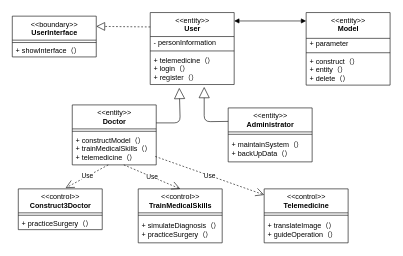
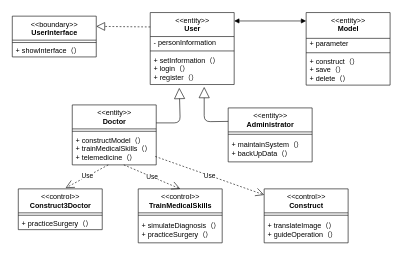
  <mxCell id="0" />
  <mxCell id="1" parent="0" />
  <mxCell id="2" value="&amp;lt;&amp;lt;entity&amp;gt;&amp;gt;&lt;br&gt;&lt;b&gt;Doctor&lt;/b&gt;" style="swimlane;fontStyle=0;align=center;verticalAlign=top;childLayout=stackLayout;horizontal=1;startSize=40;horizontalStack=0;resizeParent=1;resizeParentMax=0;resizeLast=0;collapsible=0;marginBottom=0;html=1;" vertex="1" parent="1"><mxGeometry x="120" y="174" width="140" height="100" as="geometry" /></mxCell>
  <mxCell id="3" value="" style="line;strokeWidth=1;fillColor=none;align=left;verticalAlign=middle;spacingTop=-1;spacingLeft=3;spacingRight=3;rotatable=0;labelPosition=right;points=[];portConstraint=eastwest;" vertex="1" parent="2"><mxGeometry y="40" width="140" height="8" as="geometry" /></mxCell>
  <mxCell id="4" value="+ constructModel（）&lt;br&gt;+ trainMedicalSkills（）&lt;br&gt;+ telemedicine（）" style="text;html=1;strokeColor=none;fillColor=none;align=left;verticalAlign=middle;spacingLeft=4;spacingRight=4;overflow=hidden;rotatable=0;points=[[0,0.5],[1,0.5]];portConstraint=eastwest;" vertex="1" parent="2"><mxGeometry y="48" width="140" height="52" as="geometry" /></mxCell>
  <mxCell id="5" value="&amp;lt;&amp;lt;entity&amp;gt;&amp;gt;&lt;br&gt;&lt;b&gt;Administrator&lt;/b&gt;" style="swimlane;fontStyle=0;align=center;verticalAlign=top;childLayout=stackLayout;horizontal=1;startSize=40;horizontalStack=0;resizeParent=1;resizeParentMax=0;resizeLast=0;collapsible=0;marginBottom=0;html=1;" vertex="1" parent="1"><mxGeometry x="380" y="179" width="140" height="90" as="geometry" /></mxCell>
  <mxCell id="6" value="" style="line;strokeWidth=1;fillColor=none;align=left;verticalAlign=middle;spacingTop=-1;spacingLeft=3;spacingRight=3;rotatable=0;labelPosition=right;points=[];portConstraint=eastwest;" vertex="1" parent="5"><mxGeometry y="40" width="140" height="8" as="geometry" /></mxCell>
  <mxCell id="7" value="+ maintainSystem（）&lt;br&gt;+ backUpData（）" style="text;html=1;strokeColor=none;fillColor=none;align=left;verticalAlign=middle;spacingLeft=4;spacingRight=4;overflow=hidden;rotatable=0;points=[[0,0.5],[1,0.5]];portConstraint=eastwest;" vertex="1" parent="5"><mxGeometry y="48" width="140" height="42" as="geometry" /></mxCell>
  <mxCell id="8" value="&amp;lt;&amp;lt;entity&amp;gt;&amp;gt;&lt;br&gt;&lt;b&gt;Model&lt;/b&gt;" style="swimlane;fontStyle=0;align=center;verticalAlign=top;childLayout=stackLayout;horizontal=1;startSize=43;horizontalStack=0;resizeParent=1;resizeParentMax=0;resizeLast=0;collapsible=0;marginBottom=0;html=1;" vertex="1" parent="1"><mxGeometry x="510" y="20" width="140" height="121" as="geometry" /></mxCell>
  <mxCell id="9" value="+ parameter" style="text;html=1;strokeColor=none;fillColor=none;align=left;verticalAlign=middle;spacingLeft=4;spacingRight=4;overflow=hidden;rotatable=0;points=[[0,0.5],[1,0.5]];portConstraint=eastwest;" vertex="1" parent="8"><mxGeometry y="43" width="140" height="20" as="geometry" /></mxCell>
  <mxCell id="10" value="" style="line;strokeWidth=1;fillColor=none;align=left;verticalAlign=middle;spacingTop=-1;spacingLeft=3;spacingRight=3;rotatable=0;labelPosition=right;points=[];portConstraint=eastwest;" vertex="1" parent="8"><mxGeometry y="63" width="140" height="8" as="geometry" /></mxCell>
- <mxCell id="11" value="+ construct（）&lt;br&gt;+ entity（）&lt;br&gt;+ delete（）" style="text;html=1;strokeColor=none;fillColor=none;align=left;verticalAlign=middle;spacingLeft=4;spacingRight=4;overflow=hidden;rotatable=0;points=[[0,0.5],[1,0.5]];portConstraint=eastwest;" vertex="1" parent="8"><mxGeometry y="71" width="140" height="50" as="geometry" /></mxCell>
+ <mxCell id="11" value="+ construct（）&lt;br&gt;+ save（）&lt;br&gt;+ delete（）" style="text;html=1;strokeColor=none;fillColor=none;align=left;verticalAlign=middle;spacingLeft=4;spacingRight=4;overflow=hidden;rotatable=0;points=[[0,0.5],[1,0.5]];portConstraint=eastwest;" vertex="1" parent="8"><mxGeometry y="71" width="140" height="50" as="geometry" /></mxCell>
  <mxCell id="12" value="&amp;lt;&amp;lt;control&amp;gt;&amp;gt;&lt;br&gt;&lt;b&gt;TrainMedicalSkills&lt;/b&gt;" style="swimlane;fontStyle=0;align=center;verticalAlign=top;childLayout=stackLayout;horizontal=1;startSize=40;horizontalStack=0;resizeParent=1;resizeParentMax=0;resizeLast=0;collapsible=0;marginBottom=0;html=1;" vertex="1" parent="1"><mxGeometry x="230" y="314" width="140" height="90" as="geometry" /></mxCell>
  <mxCell id="13" value="" style="line;strokeWidth=1;fillColor=none;align=left;verticalAlign=middle;spacingTop=-1;spacingLeft=3;spacingRight=3;rotatable=0;labelPosition=right;points=[];portConstraint=eastwest;" vertex="1" parent="12"><mxGeometry y="40" width="140" height="8" as="geometry" /></mxCell>
  <mxCell id="14" value="+ simulateDiagnosis（）&lt;br&gt;+ practiceSurgery（）" style="text;html=1;strokeColor=none;fillColor=none;align=left;verticalAlign=middle;spacingLeft=4;spacingRight=4;overflow=hidden;rotatable=0;points=[[0,0.5],[1,0.5]];portConstraint=eastwest;" vertex="1" parent="12"><mxGeometry y="48" width="140" height="42" as="geometry" /></mxCell>
  <mxCell id="15" value="&amp;lt;&amp;lt;boundary&amp;gt;&amp;gt;&lt;br&gt;&lt;b&gt;UserInterface&lt;/b&gt;" style="swimlane;fontStyle=0;align=center;verticalAlign=top;childLayout=stackLayout;horizontal=1;startSize=40;horizontalStack=0;resizeParent=1;resizeParentMax=0;resizeLast=0;collapsible=0;marginBottom=0;html=1;" vertex="1" parent="1"><mxGeometry x="20" y="26" width="140" height="68" as="geometry" /></mxCell>
  <mxCell id="16" value="" style="line;strokeWidth=1;fillColor=none;align=left;verticalAlign=middle;spacingTop=-1;spacingLeft=3;spacingRight=3;rotatable=0;labelPosition=right;points=[];portConstraint=eastwest;" vertex="1" parent="15"><mxGeometry y="40" width="140" height="8" as="geometry" /></mxCell>
  <mxCell id="17" value="+ showInterface（）" style="text;html=1;strokeColor=none;fillColor=none;align=left;verticalAlign=middle;spacingLeft=4;spacingRight=4;overflow=hidden;rotatable=0;points=[[0,0.5],[1,0.5]];portConstraint=eastwest;" vertex="1" parent="15"><mxGeometry y="48" width="140" height="20" as="geometry" /></mxCell>
  <mxCell id="18" value="&amp;lt;&amp;lt;entity&amp;gt;&amp;gt;&lt;br&gt;&lt;b&gt;User&lt;/b&gt;" style="swimlane;fontStyle=0;align=center;verticalAlign=top;childLayout=stackLayout;horizontal=1;startSize=40;horizontalStack=0;resizeParent=1;resizeParentMax=0;resizeLast=0;collapsible=0;marginBottom=0;html=1;" vertex="1" parent="1"><mxGeometry x="250" y="20" width="140" height="120" as="geometry" /></mxCell>
  <mxCell id="19" value="" style="endArrow=block;dashed=1;endFill=0;endSize=12;html=1;entryX=1;entryY=0.25;entryDx=0;entryDy=0;" edge="1" parent="18" target="15"><mxGeometry width="160" relative="1" as="geometry"><mxPoint y="24" as="sourcePoint" /><mxPoint x="-80" y="23" as="targetPoint" /></mxGeometry></mxCell>
  <mxCell id="20" value="- personInformation" style="text;html=1;strokeColor=none;fillColor=none;align=left;verticalAlign=middle;spacingLeft=4;spacingRight=4;overflow=hidden;rotatable=0;points=[[0,0.5],[1,0.5]];portConstraint=eastwest;" vertex="1" parent="18"><mxGeometry y="40" width="140" height="20" as="geometry" /></mxCell>
  <mxCell id="21" value="" style="line;strokeWidth=1;fillColor=none;align=left;verticalAlign=middle;spacingTop=-1;spacingLeft=3;spacingRight=3;rotatable=0;labelPosition=right;points=[];portConstraint=eastwest;" vertex="1" parent="18"><mxGeometry y="60" width="140" height="8" as="geometry" /></mxCell>
- <mxCell id="22" value="+ telemedicine（）&lt;br&gt;+ login（）&lt;br&gt;+ register（）" style="text;html=1;strokeColor=none;fillColor=none;align=left;verticalAlign=middle;spacingLeft=4;spacingRight=4;overflow=hidden;rotatable=0;points=[[0,0.5],[1,0.5]];portConstraint=eastwest;" vertex="1" parent="18"><mxGeometry y="68" width="140" height="52" as="geometry" /></mxCell>
+ <mxCell id="22" value="+ setInformation（）&lt;br&gt;+ login（）&lt;br&gt;+ register（）" style="text;html=1;strokeColor=none;fillColor=none;align=left;verticalAlign=middle;spacingLeft=4;spacingRight=4;overflow=hidden;rotatable=0;points=[[0,0.5],[1,0.5]];portConstraint=eastwest;" vertex="1" parent="18"><mxGeometry y="68" width="140" height="52" as="geometry" /></mxCell>
  <mxCell id="23" value="&amp;lt;&amp;lt;control&amp;gt;&amp;gt;&lt;br&gt;&lt;b&gt;Construct3Doctor&lt;/b&gt;" style="swimlane;fontStyle=0;align=center;verticalAlign=top;childLayout=stackLayout;horizontal=1;startSize=40;horizontalStack=0;resizeParent=1;resizeParentMax=0;resizeLast=0;collapsible=0;marginBottom=0;html=1;" vertex="1" parent="1"><mxGeometry x="30" y="314" width="140" height="68" as="geometry" /></mxCell>
  <mxCell id="24" value="" style="line;strokeWidth=1;fillColor=none;align=left;verticalAlign=middle;spacingTop=-1;spacingLeft=3;spacingRight=3;rotatable=0;labelPosition=right;points=[];portConstraint=eastwest;" vertex="1" parent="23"><mxGeometry y="40" width="140" height="8" as="geometry" /></mxCell>
  <mxCell id="25" value="+ practiceSurgery（）" style="text;html=1;strokeColor=none;fillColor=none;align=left;verticalAlign=middle;spacingLeft=4;spacingRight=4;overflow=hidden;rotatable=0;points=[[0,0.5],[1,0.5]];portConstraint=eastwest;" vertex="1" parent="23"><mxGeometry y="48" width="140" height="20" as="geometry" /></mxCell>
  <mxCell id="26" value="" style="endArrow=block;endSize=16;endFill=0;html=1;entryX=0.346;entryY=1.106;entryDx=0;entryDy=0;entryPerimeter=0;" edge="1" parent="1" target="22"><mxGeometry width="160" relative="1" as="geometry"><mxPoint x="260" y="204" as="sourcePoint" /><mxPoint x="400" y="164" as="targetPoint" /><Array as="points"><mxPoint x="300" y="204" /></Array></mxGeometry></mxCell>
  <mxCell id="27" value="" style="endArrow=block;endSize=16;endFill=0;html=1;exitX=0;exitY=0.25;exitDx=0;exitDy=0;" edge="1" parent="1" source="5"><mxGeometry width="160" relative="1" as="geometry"><mxPoint x="240" y="164" as="sourcePoint" /><mxPoint x="340" y="144" as="targetPoint" /><Array as="points"><mxPoint x="340" y="202" /></Array></mxGeometry></mxCell>
  <mxCell id="28" value="" style="endArrow=block;startArrow=block;endFill=1;startFill=1;html=1;" edge="1" parent="1"><mxGeometry width="160" relative="1" as="geometry"><mxPoint x="390" y="34" as="sourcePoint" /><mxPoint x="510" y="34" as="targetPoint" /></mxGeometry></mxCell>
  <mxCell id="29" value="Use" style="endArrow=open;endSize=12;dashed=1;html=1;entryX=0.564;entryY=-0.022;entryDx=0;entryDy=0;entryPerimeter=0;" edge="1" parent="1" target="23"><mxGeometry width="160" relative="1" as="geometry"><mxPoint x="180" y="274" as="sourcePoint" /><mxPoint x="400" y="264" as="targetPoint" /></mxGeometry></mxCell>
  <mxCell id="30" value="Use" style="endArrow=open;endSize=12;dashed=1;html=1;entryX=0.5;entryY=0;entryDx=0;entryDy=0;" edge="1" parent="1" target="12"><mxGeometry width="160" relative="1" as="geometry"><mxPoint x="206" y="274" as="sourcePoint" /><mxPoint x="400" y="264" as="targetPoint" /></mxGeometry></mxCell>
- <mxCell id="31" value="&amp;lt;&amp;lt;control&amp;gt;&amp;gt;&lt;br&gt;&lt;b&gt;Telemedicine&lt;/b&gt;" style="swimlane;fontStyle=0;align=center;verticalAlign=top;childLayout=stackLayout;horizontal=1;startSize=40;horizontalStack=0;resizeParent=1;resizeParentMax=0;resizeLast=0;collapsible=0;marginBottom=0;html=1;" vertex="1" parent="1"><mxGeometry x="440" y="314" width="140" height="90" as="geometry" /></mxCell>
+ <mxCell id="31" value="&amp;lt;&amp;lt;control&amp;gt;&amp;gt;&lt;br&gt;&lt;b&gt;Construct&lt;/b&gt;" style="swimlane;fontStyle=0;align=center;verticalAlign=top;childLayout=stackLayout;horizontal=1;startSize=40;horizontalStack=0;resizeParent=1;resizeParentMax=0;resizeLast=0;collapsible=0;marginBottom=0;html=1;" vertex="1" parent="1"><mxGeometry x="440" y="314" width="140" height="90" as="geometry" /></mxCell>
  <mxCell id="32" value="" style="line;strokeWidth=1;fillColor=none;align=left;verticalAlign=middle;spacingTop=-1;spacingLeft=3;spacingRight=3;rotatable=0;labelPosition=right;points=[];portConstraint=eastwest;" vertex="1" parent="31"><mxGeometry y="40" width="140" height="8" as="geometry" /></mxCell>
  <mxCell id="33" value="+ translateImage（）&lt;br&gt;+ guideOperation（）" style="text;html=1;strokeColor=none;fillColor=none;align=left;verticalAlign=middle;spacingLeft=4;spacingRight=4;overflow=hidden;rotatable=0;points=[[0,0.5],[1,0.5]];portConstraint=eastwest;" vertex="1" parent="31"><mxGeometry y="48" width="140" height="42" as="geometry" /></mxCell>
  <mxCell id="34" value="Use" style="endArrow=open;endSize=12;dashed=1;html=1;exitX=0.989;exitY=0.731;exitDx=0;exitDy=0;exitPerimeter=0;" edge="1" parent="1" source="4"><mxGeometry width="160" relative="1" as="geometry"><mxPoint x="270" y="264" as="sourcePoint" /><mxPoint x="440" y="324" as="targetPoint" /></mxGeometry></mxCell>
